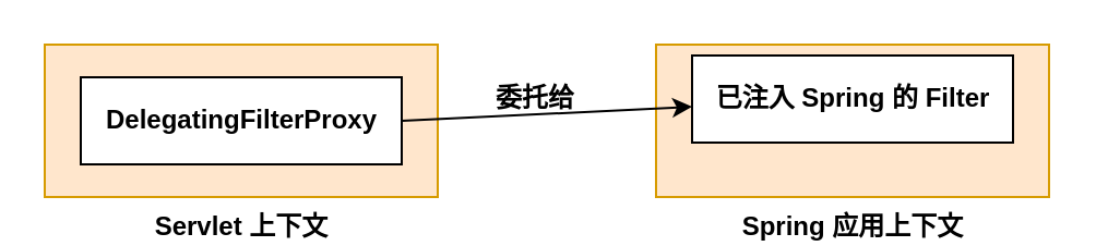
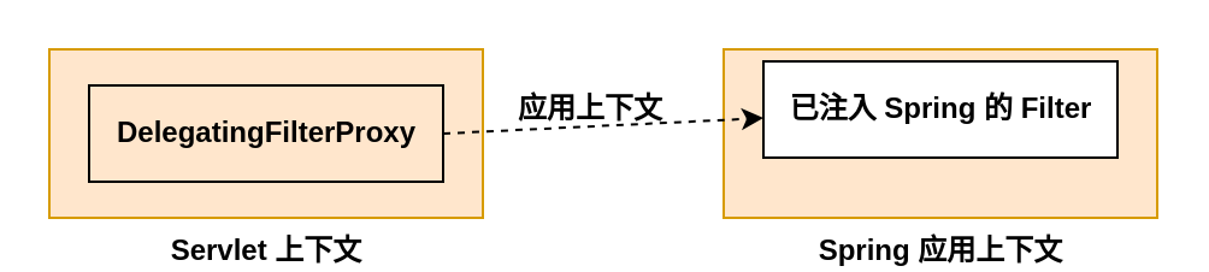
  <mxCell id="0" />
  <mxCell id="1" parent="0" />
  <mxCell id="2" value="&lt;b&gt;Servlet 上下文&lt;/b&gt;" style="verticalLabelPosition=bottom;verticalAlign=top;html=1;shape=mxgraph.basic.rect;fillColor2=none;strokeWidth=1;size=30;indent=0;fillColor=#ffe6cc;strokeColor=#d79b00;" vertex="1" parent="1"><mxGeometry x="20" y="20" width="180" height="70" as="geometry" /></mxCell>
- <mxCell id="3" value="&lt;b&gt;DelegatingFilterProxy&lt;/b&gt;" style="rounded=0;whiteSpace=wrap;html=1;sketch=0;strokeWidth=1;" vertex="1" parent="1"><mxGeometry x="36.5" y="35" width="147" height="40" as="geometry" /></mxCell>
+ <mxCell id="3" value="&lt;b&gt;DelegatingFilterProxy&lt;/b&gt;" style="rounded=0;whiteSpace=wrap;html=1;sketch=0;strokeWidth=1;fillColor=#ffe6cc;" vertex="1" parent="1"><mxGeometry x="36.5" y="35" width="147" height="40" as="geometry" /></mxCell>
  <mxCell id="4" value="&lt;b&gt;Spring 应用上下文&lt;/b&gt;" style="verticalLabelPosition=bottom;verticalAlign=top;html=1;shape=mxgraph.basic.rect;fillColor2=none;strokeWidth=1;size=30;indent=0;fillColor=#ffe6cc;strokeColor=#d79b00;" vertex="1" parent="1"><mxGeometry x="300" y="20" width="180" height="70" as="geometry" /></mxCell>
  <mxCell id="5" value="&lt;b&gt;已注入 Spring 的 Filter&lt;/b&gt;" style="rounded=0;whiteSpace=wrap;html=1;sketch=0;strokeWidth=1;" vertex="1" parent="1"><mxGeometry x="316.5" y="25" width="147" height="40" as="geometry" /></mxCell>
- <mxCell id="6" value="" style="endArrow=classic;html=1;rounded=0;exitX=1;exitY=0.5;exitDx=0;exitDy=0;" edge="1" parent="1" source="3" target="5"><mxGeometry width="50" height="50" relative="1" as="geometry"><mxPoint x="300" y="-40" as="sourcePoint" /><mxPoint x="350" y="-90" as="targetPoint" /></mxGeometry></mxCell>
- <mxCell id="7" value="&lt;b&gt;委托给&lt;/b&gt;" style="text;html=1;strokeColor=none;fillColor=none;align=center;verticalAlign=middle;whiteSpace=wrap;rounded=0;sketch=0;" vertex="1" parent="1"><mxGeometry x="200" y="30" width="90" height="30" as="geometry" /></mxCell>
+ <mxCell id="6" value="" style="endArrow=classic;html=1;rounded=0;exitX=1;exitY=0.5;exitDx=0;exitDy=0;dashed=1;" edge="1" parent="1" source="3" target="5"><mxGeometry width="50" height="50" relative="1" as="geometry"><mxPoint x="300" y="-40" as="sourcePoint" /><mxPoint x="350" y="-90" as="targetPoint" /></mxGeometry></mxCell>
+ <mxCell id="7" value="&lt;b&gt;应用上下文&lt;/b&gt;" style="text;html=1;strokeColor=none;fillColor=none;align=center;verticalAlign=middle;whiteSpace=wrap;rounded=0;sketch=0;" vertex="1" parent="1"><mxGeometry x="200" y="30" width="90" height="30" as="geometry" /></mxCell>
